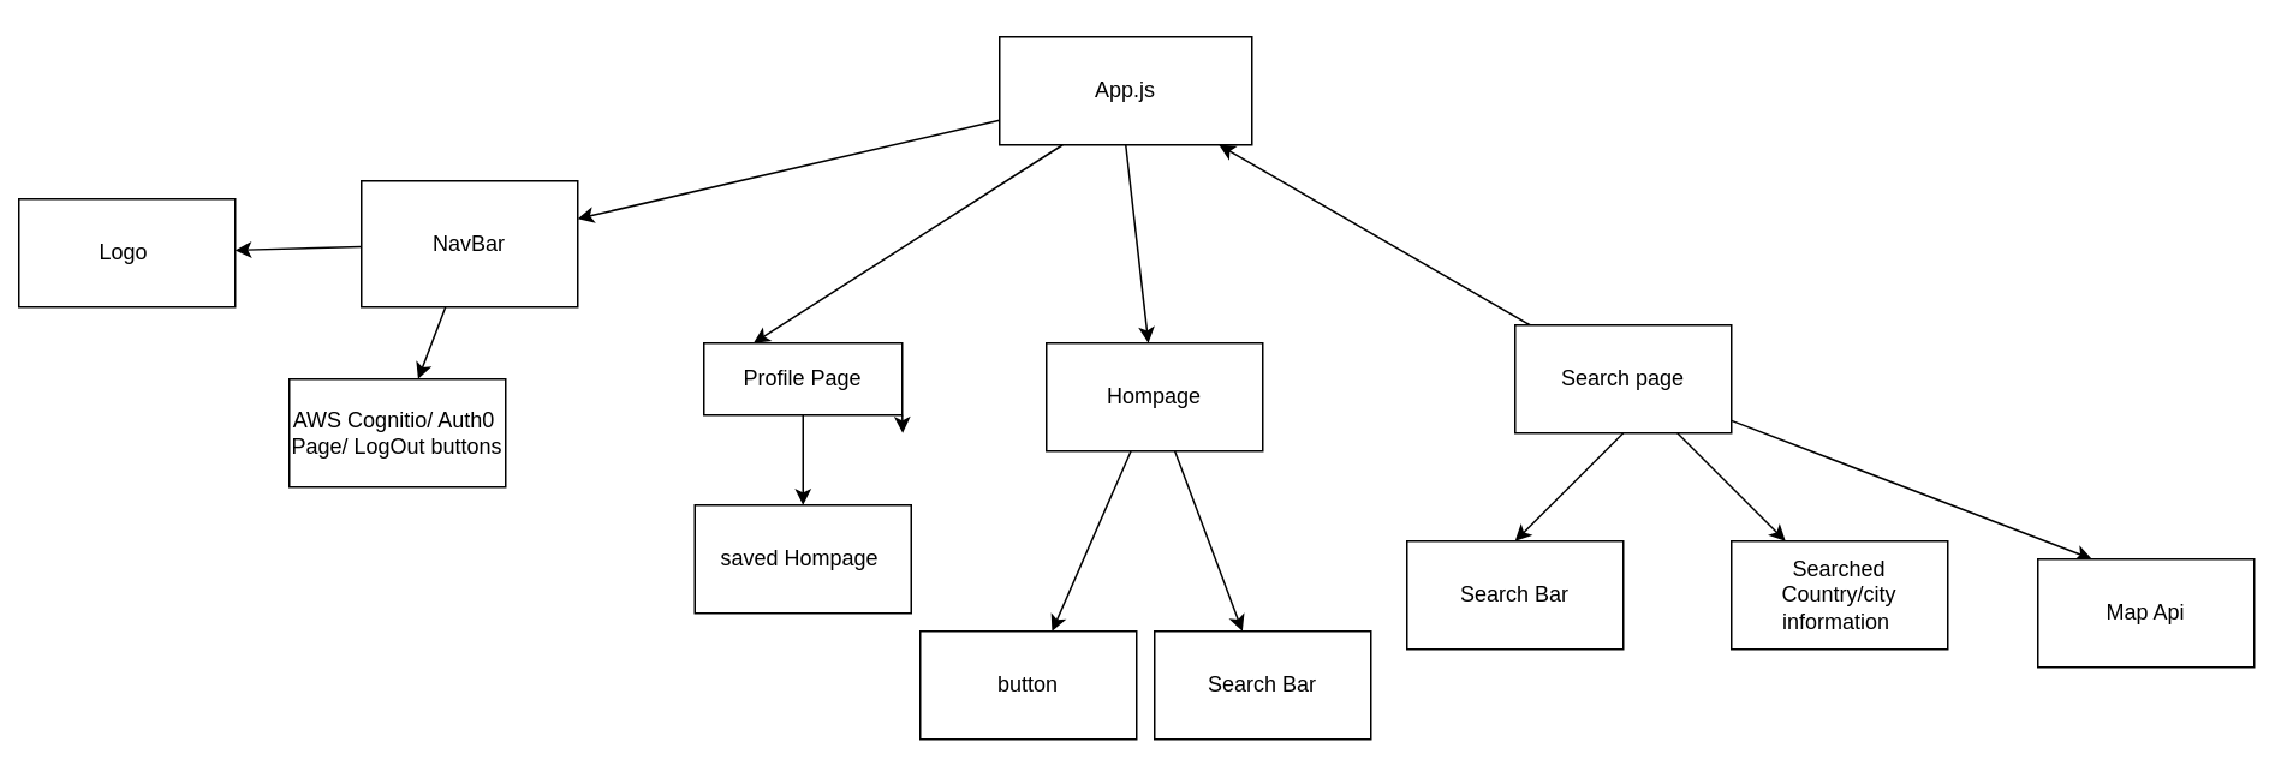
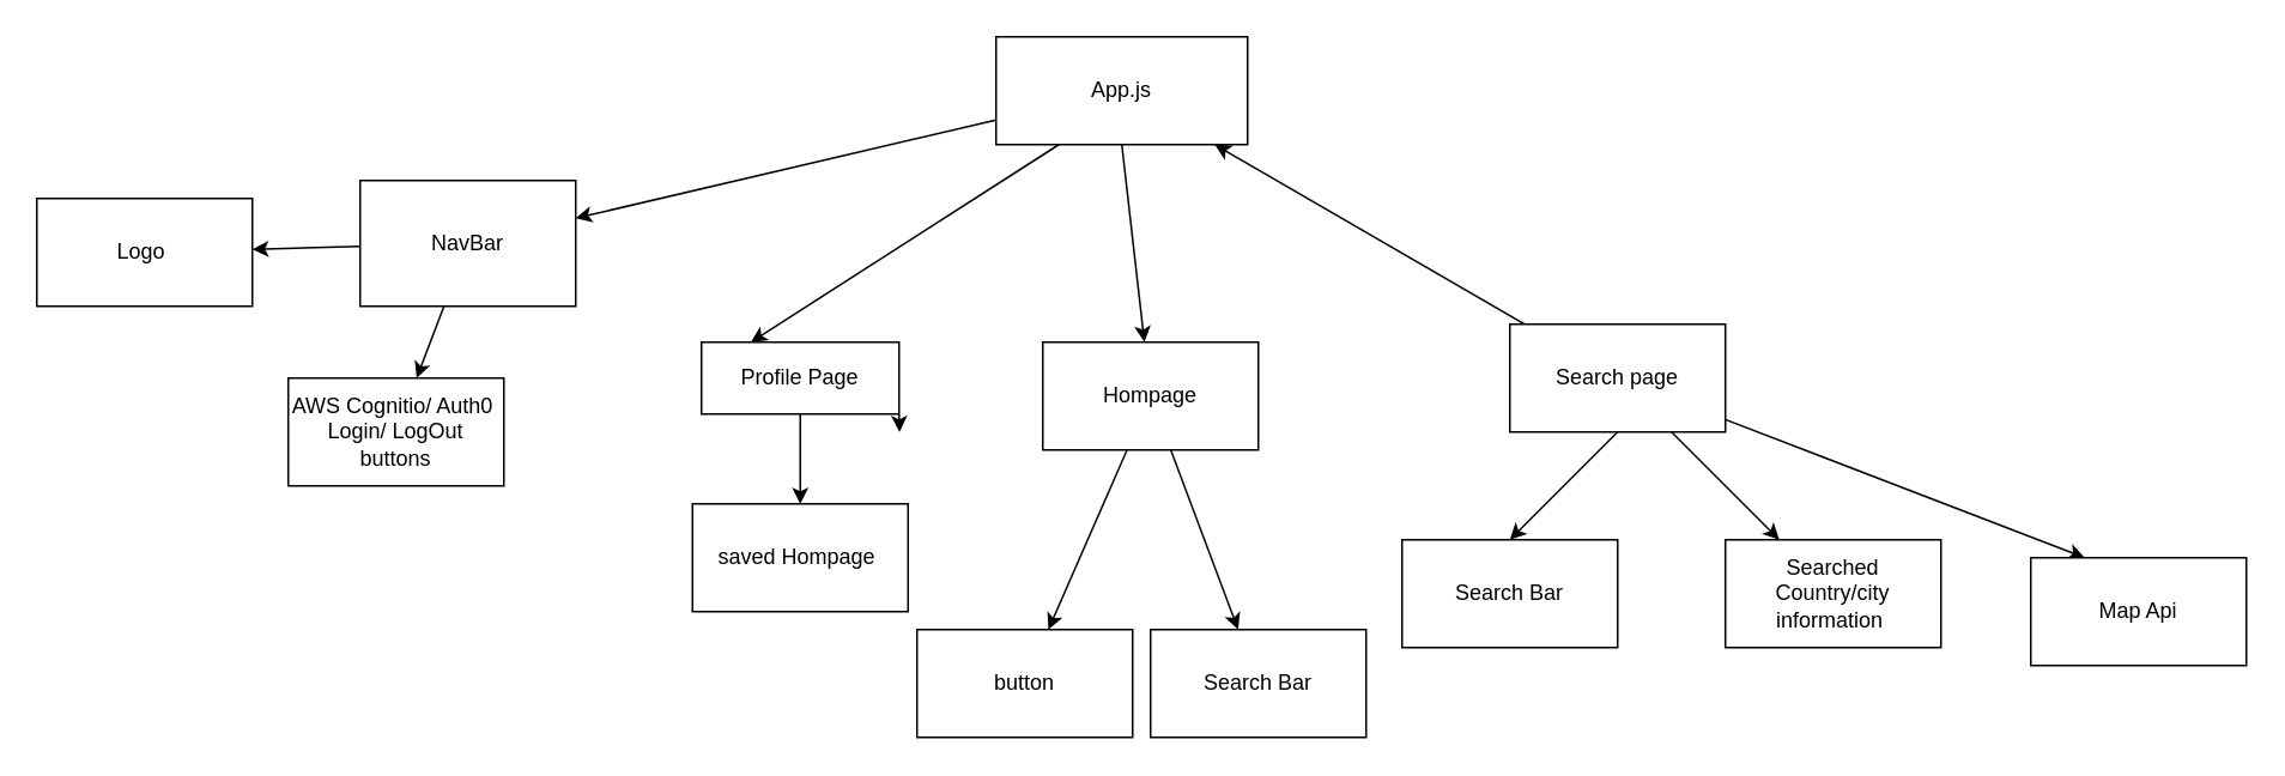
  <mxCell id="0" />
  <mxCell id="1" parent="0" />
  <mxCell id="2" value="" style="edgeStyle=none;html=1;" parent="1" source="5" target="8" edge="1"><mxGeometry relative="1" as="geometry" /></mxCell>
  <mxCell id="3" style="edgeStyle=none;html=1;exitX=0.5;exitY=1;exitDx=0;exitDy=0;" parent="1" source="5" target="19" edge="1"><mxGeometry relative="1" as="geometry" /></mxCell>
  <mxCell id="4" style="edgeStyle=none;html=1;exitX=0.25;exitY=1;exitDx=0;exitDy=0;entryX=0.25;entryY=0;entryDx=0;entryDy=0;" parent="1" source="5" target="11" edge="1"><mxGeometry relative="1" as="geometry" /></mxCell>
  <mxCell id="5" value="App.js" style="whiteSpace=wrap;html=1;" parent="1" vertex="1"><mxGeometry x="554" y="20" width="140" height="60" as="geometry" /></mxCell>
  <mxCell id="6" value="" style="edgeStyle=none;html=1;" parent="1" source="8" target="20" edge="1"><mxGeometry relative="1" as="geometry" /></mxCell>
  <mxCell id="7" value="" style="edgeStyle=none;html=1;" parent="1" source="8" target="21" edge="1"><mxGeometry relative="1" as="geometry" /></mxCell>
  <mxCell id="8" value="NavBar" style="whiteSpace=wrap;html=1;" parent="1" vertex="1"><mxGeometry x="200" y="100" width="120" height="70" as="geometry" /></mxCell>
  <mxCell id="9" value="" style="edgeStyle=none;html=1;" parent="1" source="11" target="25" edge="1"><mxGeometry relative="1" as="geometry" /></mxCell>
  <mxCell id="10" style="edgeStyle=none;html=1;exitX=1;exitY=1;exitDx=0;exitDy=0;" parent="1" source="11" edge="1"><mxGeometry relative="1" as="geometry"><mxPoint x="500.286" y="240" as="targetPoint" /></mxGeometry></mxCell>
  <mxCell id="11" value="Profile Page" style="whiteSpace=wrap;html=1;" parent="1" vertex="1"><mxGeometry x="390" y="190" width="110" height="40" as="geometry" /></mxCell>
  <mxCell id="12" style="edgeStyle=none;html=1;exitX=0.5;exitY=1;exitDx=0;exitDy=0;entryX=0.5;entryY=0;entryDx=0;entryDy=0;" parent="1" source="16" target="22" edge="1"><mxGeometry relative="1" as="geometry" /></mxCell>
  <mxCell id="13" style="edgeStyle=none;html=1;exitX=0.75;exitY=1;exitDx=0;exitDy=0;entryX=0.25;entryY=0;entryDx=0;entryDy=0;" parent="1" source="16" target="23" edge="1"><mxGeometry relative="1" as="geometry" /></mxCell>
  <mxCell id="14" style="edgeStyle=none;html=1;entryX=0.25;entryY=0;entryDx=0;entryDy=0;" parent="1" source="16" target="24" edge="1"><mxGeometry relative="1" as="geometry" /></mxCell>
  <mxCell id="15" style="edgeStyle=none;html=1;" parent="1" source="16" target="5" edge="1"><mxGeometry relative="1" as="geometry" /></mxCell>
  <mxCell id="16" value="Search page" style="whiteSpace=wrap;html=1;" parent="1" vertex="1"><mxGeometry x="840" y="180" width="120" height="60" as="geometry" /></mxCell>
  <mxCell id="17" value="" style="edgeStyle=none;html=1;" parent="1" source="19" target="26" edge="1"><mxGeometry relative="1" as="geometry" /></mxCell>
  <mxCell id="18" value="" style="edgeStyle=none;html=1;" edge="1" parent="1" source="19" target="27"><mxGeometry relative="1" as="geometry" /></mxCell>
  <mxCell id="19" value="Hompage" style="whiteSpace=wrap;html=1;" parent="1" vertex="1"><mxGeometry x="580" y="190" width="120" height="60" as="geometry" /></mxCell>
- <mxCell id="20" value="AWS Cognitio/ Auth0&amp;nbsp;&lt;br&gt;Page/ LogOut buttons" style="whiteSpace=wrap;html=1;" parent="1" vertex="1"><mxGeometry x="160" y="210" width="120" height="60" as="geometry" /></mxCell>
- <mxCell id="21" value="Logo&amp;nbsp;" style="whiteSpace=wrap;html=1;" parent="1" vertex="1"><mxGeometry x="10" y="110" width="120" height="60" as="geometry" /></mxCell>
+ <mxCell id="20" value="AWS Cognitio/ Auth0&amp;nbsp;&lt;br&gt;Login/ LogOut buttons" style="whiteSpace=wrap;html=1;" parent="1" vertex="1"><mxGeometry x="160" y="210" width="120" height="60" as="geometry" /></mxCell>
+ <mxCell id="21" value="Logo&amp;nbsp;" style="whiteSpace=wrap;html=1;" parent="1" vertex="1"><mxGeometry x="20" y="110" width="120" height="60" as="geometry" /></mxCell>
  <mxCell id="22" value="Search Bar" style="whiteSpace=wrap;html=1;" parent="1" vertex="1"><mxGeometry x="780" y="300" width="120" height="60" as="geometry" /></mxCell>
  <mxCell id="23" value="Searched Country/city information&amp;nbsp;" style="whiteSpace=wrap;html=1;" parent="1" vertex="1"><mxGeometry x="960" y="300" width="120" height="60" as="geometry" /></mxCell>
  <mxCell id="24" value="Map Api" style="whiteSpace=wrap;html=1;" parent="1" vertex="1"><mxGeometry x="1130" y="310" width="120" height="60" as="geometry" /></mxCell>
  <mxCell id="25" value="saved Hompage&amp;nbsp;" style="whiteSpace=wrap;html=1;" parent="1" vertex="1"><mxGeometry x="385" y="280" width="120" height="60" as="geometry" /></mxCell>
  <mxCell id="26" value="Search Bar" style="whiteSpace=wrap;html=1;" parent="1" vertex="1"><mxGeometry x="640" y="350" width="120" height="60" as="geometry" /></mxCell>
  <mxCell id="27" value="button" style="whiteSpace=wrap;html=1;" vertex="1" parent="1"><mxGeometry x="510" y="350" width="120" height="60" as="geometry" /></mxCell>
